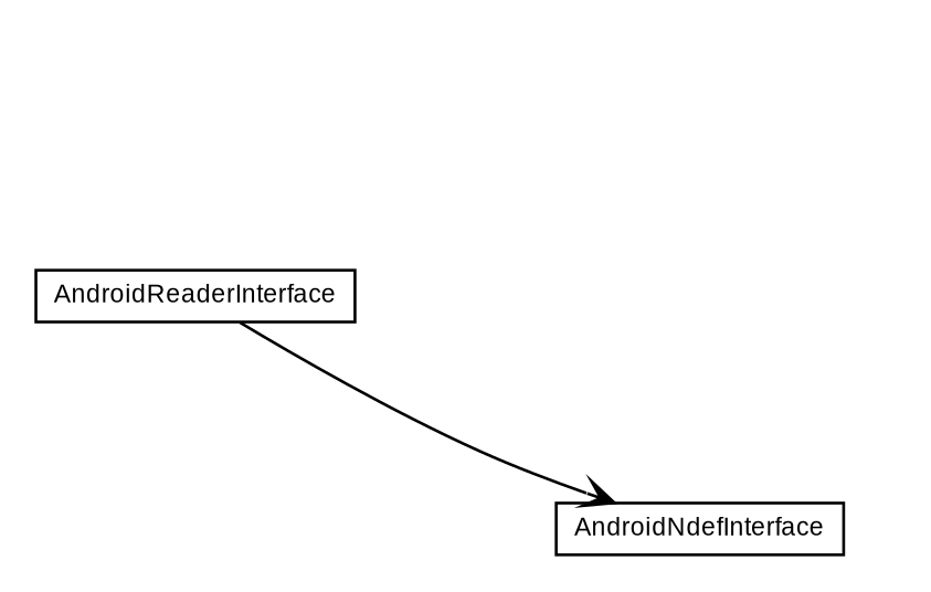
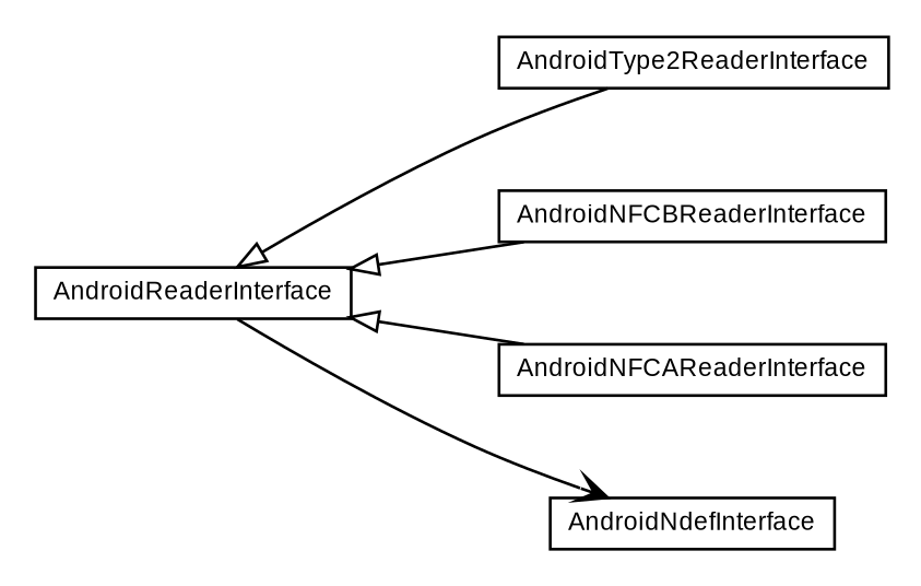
  digraph {
    nodesep=0.25
    rankdir=LR
    ranksep=0.5
    node [fontcolor=black fontname=arial fontsize=9.0 shape=plaintext]
    edge [arrowtail=empty dir=back fontname=arial fontsize=10 headport=p labelfontname=arial labelfontsize=10 tailport=p]
+   n1 [label=<<table title="com.st.st25android.AndroidType2ReaderInterface" border="0" cellborder="1" cellspacing="0" cellpadding="2" port="p" href="./AndroidType2ReaderInterface.html"> 		<tr><td><table border="0" cellspacing="0" cellpadding="1"> <tr><td align="center" balign="center"> AndroidType2ReaderInterface </td></tr> 		</table></td></tr> 		</table>>]
    n2 [label=<<table title="com.st.st25android.AndroidReaderInterface" border="0" cellborder="1" cellspacing="0" cellpadding="2" port="p" href="./AndroidReaderInterface.html"> 		<tr><td><table border="0" cellspacing="0" cellpadding="1"> <tr><td align="center" balign="center"> AndroidReaderInterface </td></tr> 		</table></td></tr> 		</table>>]
+   n3 [label=<<table title="com.st.st25android.AndroidNFCBReaderInterface" border="0" cellborder="1" cellspacing="0" cellpadding="2" port="p" href="./AndroidNFCBReaderInterface.html"> 		<tr><td><table border="0" cellspacing="0" cellpadding="1"> <tr><td align="center" balign="center"> AndroidNFCBReaderInterface </td></tr> 		</table></td></tr> 		</table>>]
+   n4 [label=<<table title="com.st.st25android.AndroidNFCAReaderInterface" border="0" cellborder="1" cellspacing="0" cellpadding="2" port="p" href="./AndroidNFCAReaderInterface.html"> 		<tr><td><table border="0" cellspacing="0" cellpadding="1"> <tr><td align="center" balign="center"> AndroidNFCAReaderInterface </td></tr> 		</table></td></tr> 		</table>>]
    n5 [label=<<table title="com.st.st25android.AndroidNdefInterface" border="0" cellborder="1" cellspacing="0" cellpadding="2" port="p" href="./AndroidNdefInterface.html"> 		<tr><td><table border="0" cellspacing="0" cellpadding="1"> <tr><td align="center" balign="center"> AndroidNdefInterface </td></tr> 		</table></td></tr> 		</table>>]
+   n2 -> n1
+   n2 -> n3
+   n2 -> n4
    n2 -> n5 [arrowhead=vee color=black fontcolor=black fontsize=10.0 arrowtail="" dir=""]
  }
